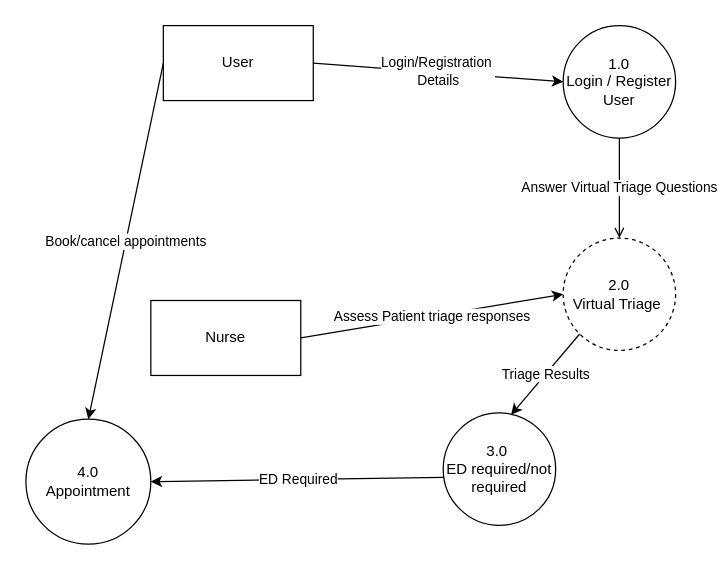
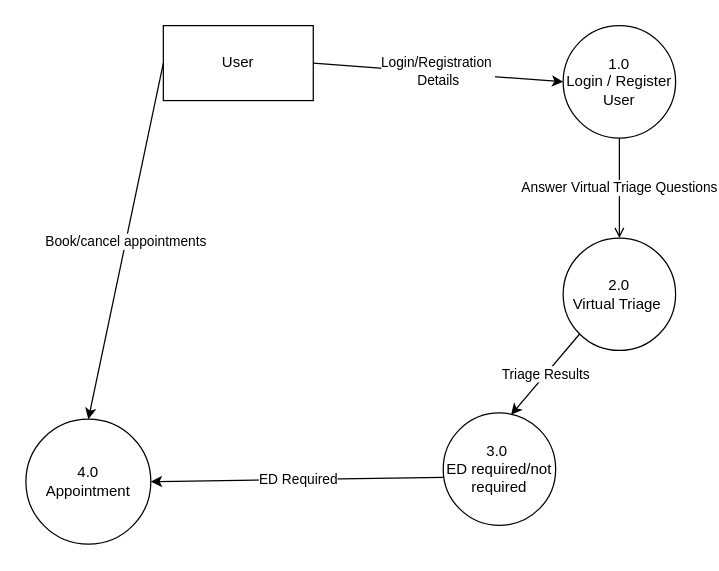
  <mxCell id="0" />
  <mxCell id="1" parent="0" />
  <mxCell id="2" value="User" style="rounded=0;whiteSpace=wrap;html=1;" vertex="1" parent="1"><mxGeometry x="130" y="20" width="120" height="60" as="geometry" /></mxCell>
  <mxCell id="3" value="&lt;div&gt;1.0&lt;/div&gt;Login / Register User" style="ellipse;whiteSpace=wrap;html=1;aspect=fixed;" vertex="1" parent="1"><mxGeometry x="450" y="20" width="90" height="90" as="geometry" /></mxCell>
  <mxCell id="4" value="Login/Registration&amp;nbsp;&lt;div&gt;Details&lt;/div&gt;" style="endArrow=classic;html=1;rounded=0;entryX=0;entryY=0.5;entryDx=0;entryDy=0;exitX=1;exitY=0.5;exitDx=0;exitDy=0;" edge="1" parent="1" source="2" target="3"><mxGeometry width="50" height="50" relative="1" as="geometry"><mxPoint x="320" y="140" as="sourcePoint" /><mxPoint x="370" y="90" as="targetPoint" /></mxGeometry></mxCell>
- <mxCell id="5" value="2.0&lt;div&gt;Virtual Triage&amp;nbsp;&lt;/div&gt;" style="ellipse;whiteSpace=wrap;html=1;aspect=fixed;dashed=1;" vertex="1" parent="1"><mxGeometry x="450" y="190" width="90" height="90" as="geometry" /></mxCell>
+ <mxCell id="5" value="2.0&lt;div&gt;Virtual Triage&amp;nbsp;&lt;/div&gt;" style="ellipse;whiteSpace=wrap;html=1;aspect=fixed;" vertex="1" parent="1"><mxGeometry x="450" y="190" width="90" height="90" as="geometry" /></mxCell>
  <mxCell id="6" value="Answer Virtual Triage Questions" style="endArrow=open;html=1;rounded=0;entryX=0.5;entryY=0;entryDx=0;entryDy=0;exitX=0.5;exitY=1;exitDx=0;exitDy=0;" edge="1" parent="1" source="3" target="5"><mxGeometry width="50" height="50" relative="1" as="geometry"><mxPoint x="450" y="190" as="sourcePoint" /><mxPoint x="500" y="140" as="targetPoint" /></mxGeometry></mxCell>
- <mxCell id="7" value="Nurse" style="rounded=0;whiteSpace=wrap;html=1;" vertex="1" parent="1"><mxGeometry x="120" y="240" width="120" height="60" as="geometry" /></mxCell>
- <mxCell id="8" value="Assess Patient triage responses" style="endArrow=classic;html=1;rounded=0;entryX=0;entryY=0.5;entryDx=0;entryDy=0;exitX=1;exitY=0.5;exitDx=0;exitDy=0;" edge="1" parent="1" source="7" target="5"><mxGeometry width="50" height="50" relative="1" as="geometry"><mxPoint x="270" y="235" as="sourcePoint" /><mxPoint x="380" y="230" as="targetPoint" /></mxGeometry></mxCell>
  <mxCell id="9" value="3.0&amp;nbsp;&lt;div&gt;ED required/not required&lt;/div&gt;" style="ellipse;whiteSpace=wrap;html=1;aspect=fixed;" vertex="1" parent="1"><mxGeometry x="354" y="330" width="90" height="90" as="geometry" /></mxCell>
  <mxCell id="10" value="Triage Results" style="endArrow=classic;html=1;rounded=0;entryX=0.603;entryY=0.017;entryDx=0;entryDy=0;entryPerimeter=0;exitX=0;exitY=1;exitDx=0;exitDy=0;" edge="1" parent="1" source="5" target="9"><mxGeometry width="50" height="50" relative="1" as="geometry"><mxPoint x="390" y="320" as="sourcePoint" /><mxPoint x="440" y="270" as="targetPoint" /></mxGeometry></mxCell>
  <mxCell id="11" value="4.0&lt;div&gt;Appointment&lt;/div&gt;" style="ellipse;whiteSpace=wrap;html=1;aspect=fixed;" vertex="1" parent="1"><mxGeometry x="20" y="335" width="100" height="100" as="geometry" /></mxCell>
  <mxCell id="12" value="ED Required" style="endArrow=classic;html=1;rounded=0;entryX=1;entryY=0.5;entryDx=0;entryDy=0;exitX=0.008;exitY=0.573;exitDx=0;exitDy=0;exitPerimeter=0;" edge="1" parent="1" source="9" target="11"><mxGeometry width="50" height="50" relative="1" as="geometry"><mxPoint x="310" y="450" as="sourcePoint" /><mxPoint x="360" y="400" as="targetPoint" /></mxGeometry></mxCell>
  <mxCell id="13" value="Book/cancel appointments" style="endArrow=classic;html=1;rounded=0;entryX=0.5;entryY=0;entryDx=0;entryDy=0;exitX=0;exitY=0.5;exitDx=0;exitDy=0;" edge="1" parent="1" source="2" target="11"><mxGeometry width="50" height="50" relative="1" as="geometry"><mxPoint x="480" y="320" as="sourcePoint" /><mxPoint x="530" y="270" as="targetPoint" /></mxGeometry></mxCell>
